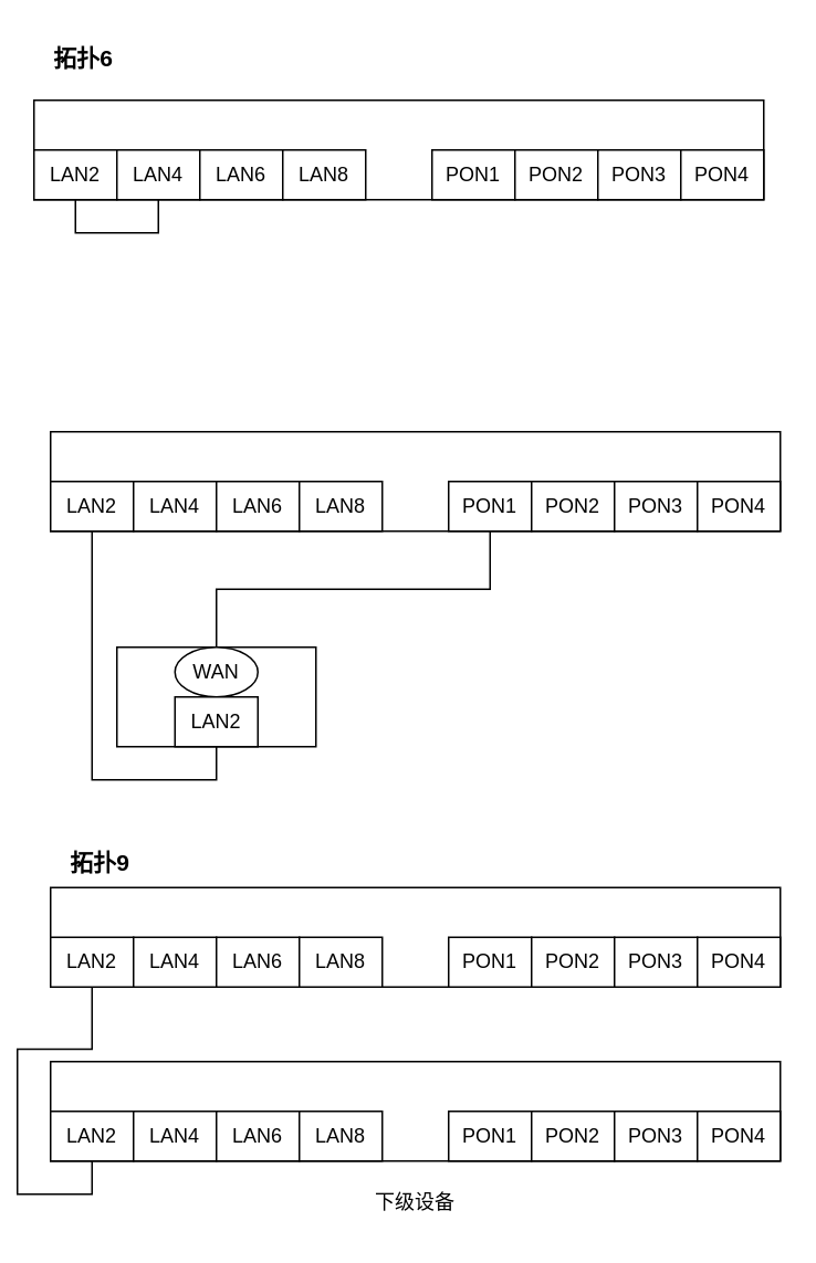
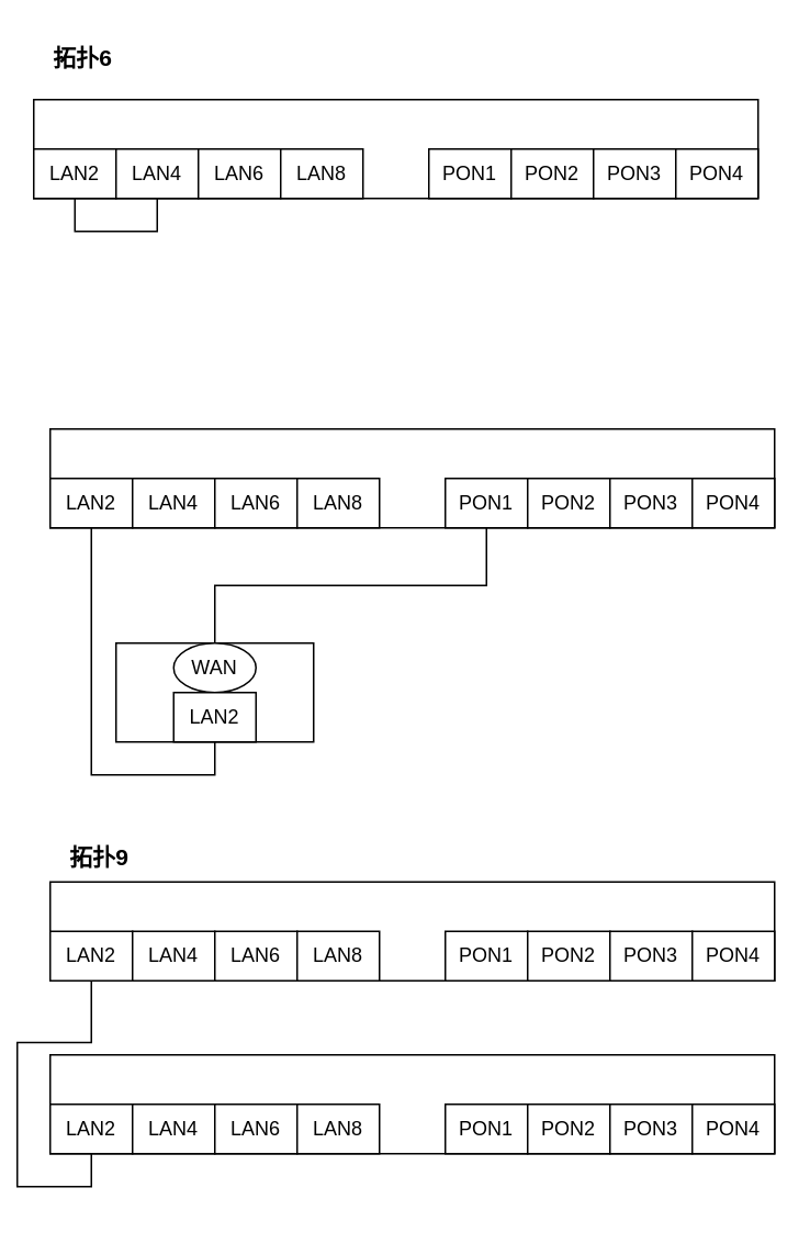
  <mxCell id="0" />
  <mxCell id="1" parent="0" />
  <mxCell id="2" value="" style="rounded=0;whiteSpace=wrap;html=1;" vertex="1" parent="1"><mxGeometry x="20" y="60" width="440" height="60" as="geometry" /></mxCell>
  <mxCell id="3" value="" style="group" vertex="1" connectable="0" parent="1"><mxGeometry x="260" y="90" width="200" height="30" as="geometry" /></mxCell>
  <mxCell id="4" value="PON1" style="rounded=0;whiteSpace=wrap;html=1;" vertex="1" parent="3"><mxGeometry width="50" height="30" as="geometry" /></mxCell>
  <mxCell id="5" value="PON2" style="rounded=0;whiteSpace=wrap;html=1;" vertex="1" parent="3"><mxGeometry x="50" width="50" height="30" as="geometry" /></mxCell>
  <mxCell id="6" value="PON3" style="rounded=0;whiteSpace=wrap;html=1;" vertex="1" parent="3"><mxGeometry x="100" width="50" height="30" as="geometry" /></mxCell>
  <mxCell id="7" value="PON4" style="rounded=0;whiteSpace=wrap;html=1;" vertex="1" parent="3"><mxGeometry x="150" width="50" height="30" as="geometry" /></mxCell>
  <mxCell id="8" value="" style="group" vertex="1" connectable="0" parent="1"><mxGeometry x="20" y="90" width="200" height="30" as="geometry" /></mxCell>
  <mxCell id="9" style="edgeStyle=orthogonalEdgeStyle;rounded=0;orthogonalLoop=1;jettySize=auto;html=1;exitX=0.5;exitY=1;exitDx=0;exitDy=0;entryX=0.5;entryY=1;entryDx=0;entryDy=0;endArrow=none;startFill=0;" edge="1" parent="8" source="10" target="11"><mxGeometry relative="1" as="geometry" /></mxCell>
  <mxCell id="10" value="LAN2" style="rounded=0;whiteSpace=wrap;html=1;" vertex="1" parent="8"><mxGeometry width="50" height="30" as="geometry" /></mxCell>
  <mxCell id="11" value="LAN4" style="rounded=0;whiteSpace=wrap;html=1;" vertex="1" parent="8"><mxGeometry x="50" width="50" height="30" as="geometry" /></mxCell>
  <mxCell id="12" value="LAN6" style="rounded=0;whiteSpace=wrap;html=1;" vertex="1" parent="8"><mxGeometry x="100" width="50" height="30" as="geometry" /></mxCell>
  <mxCell id="13" value="LAN8" style="rounded=0;whiteSpace=wrap;html=1;" vertex="1" parent="8"><mxGeometry x="150" width="50" height="30" as="geometry" /></mxCell>
  <mxCell id="14" value="拓扑6" style="text;html=1;align=center;verticalAlign=middle;whiteSpace=wrap;rounded=0;fontSize=14;fontStyle=1" vertex="1" parent="1"><mxGeometry x="20" y="20" width="60" height="30" as="geometry" /></mxCell>
  <mxCell id="15" value="" style="rounded=0;whiteSpace=wrap;html=1;" vertex="1" parent="1"><mxGeometry x="30" y="260" width="440" height="60" as="geometry" /></mxCell>
  <mxCell id="16" value="" style="group" vertex="1" connectable="0" parent="1"><mxGeometry x="270" y="290" width="200" height="30" as="geometry" /></mxCell>
  <mxCell id="17" value="PON1" style="rounded=0;whiteSpace=wrap;html=1;" vertex="1" parent="16"><mxGeometry width="50" height="30" as="geometry" /></mxCell>
  <mxCell id="18" value="PON2" style="rounded=0;whiteSpace=wrap;html=1;" vertex="1" parent="16"><mxGeometry x="50" width="50" height="30" as="geometry" /></mxCell>
  <mxCell id="19" value="PON3" style="rounded=0;whiteSpace=wrap;html=1;" vertex="1" parent="16"><mxGeometry x="100" width="50" height="30" as="geometry" /></mxCell>
  <mxCell id="20" value="PON4" style="rounded=0;whiteSpace=wrap;html=1;" vertex="1" parent="16"><mxGeometry x="150" width="50" height="30" as="geometry" /></mxCell>
  <mxCell id="21" value="" style="group" vertex="1" connectable="0" parent="1"><mxGeometry x="30" y="290" width="200" height="30" as="geometry" /></mxCell>
  <mxCell id="22" value="LAN2" style="rounded=0;whiteSpace=wrap;html=1;" vertex="1" parent="21"><mxGeometry width="50" height="30" as="geometry" /></mxCell>
  <mxCell id="23" value="LAN4" style="rounded=0;whiteSpace=wrap;html=1;" vertex="1" parent="21"><mxGeometry x="50" width="50" height="30" as="geometry" /></mxCell>
  <mxCell id="24" value="LAN6" style="rounded=0;whiteSpace=wrap;html=1;" vertex="1" parent="21"><mxGeometry x="100" width="50" height="30" as="geometry" /></mxCell>
  <mxCell id="25" value="LAN8" style="rounded=0;whiteSpace=wrap;html=1;" vertex="1" parent="21"><mxGeometry x="150" width="50" height="30" as="geometry" /></mxCell>
  <mxCell id="26" value="" style="rounded=0;whiteSpace=wrap;html=1;" vertex="1" parent="1"><mxGeometry x="70" y="390" width="120" height="60" as="geometry" /></mxCell>
  <mxCell id="27" style="edgeStyle=orthogonalEdgeStyle;rounded=0;orthogonalLoop=1;jettySize=auto;html=1;exitX=0.5;exitY=0;exitDx=0;exitDy=0;entryX=0.5;entryY=1;entryDx=0;entryDy=0;endArrow=none;startFill=0;" edge="1" parent="1" source="28" target="17"><mxGeometry relative="1" as="geometry" /></mxCell>
  <mxCell id="28" value="WAN" style="ellipse;whiteSpace=wrap;html=1;" vertex="1" parent="1"><mxGeometry x="105" y="390" width="50" height="30" as="geometry" /></mxCell>
  <mxCell id="29" style="edgeStyle=orthogonalEdgeStyle;rounded=0;orthogonalLoop=1;jettySize=auto;html=1;exitX=0.5;exitY=1;exitDx=0;exitDy=0;entryX=0.5;entryY=1;entryDx=0;entryDy=0;endArrow=none;startFill=0;" edge="1" parent="1" source="30" target="22"><mxGeometry relative="1" as="geometry" /></mxCell>
  <mxCell id="30" value="LAN2" style="rounded=0;whiteSpace=wrap;html=1;" vertex="1" parent="1"><mxGeometry x="105" y="420" width="50" height="30" as="geometry" /></mxCell>
  <mxCell id="31" value="" style="rounded=0;whiteSpace=wrap;html=1;" vertex="1" parent="1"><mxGeometry x="30" y="535" width="440" height="60" as="geometry" /></mxCell>
  <mxCell id="32" value="" style="group" vertex="1" connectable="0" parent="1"><mxGeometry x="270" y="565" width="200" height="30" as="geometry" /></mxCell>
  <mxCell id="33" value="PON1" style="rounded=0;whiteSpace=wrap;html=1;" vertex="1" parent="32"><mxGeometry width="50" height="30" as="geometry" /></mxCell>
  <mxCell id="34" value="PON2" style="rounded=0;whiteSpace=wrap;html=1;" vertex="1" parent="32"><mxGeometry x="50" width="50" height="30" as="geometry" /></mxCell>
  <mxCell id="35" value="PON3" style="rounded=0;whiteSpace=wrap;html=1;" vertex="1" parent="32"><mxGeometry x="100" width="50" height="30" as="geometry" /></mxCell>
  <mxCell id="36" value="PON4" style="rounded=0;whiteSpace=wrap;html=1;" vertex="1" parent="32"><mxGeometry x="150" width="50" height="30" as="geometry" /></mxCell>
  <mxCell id="37" value="" style="group" vertex="1" connectable="0" parent="1"><mxGeometry x="30" y="565" width="200" height="30" as="geometry" /></mxCell>
  <mxCell id="38" value="LAN2" style="rounded=0;whiteSpace=wrap;html=1;" vertex="1" parent="37"><mxGeometry width="50" height="30" as="geometry" /></mxCell>
  <mxCell id="39" value="LAN4" style="rounded=0;whiteSpace=wrap;html=1;" vertex="1" parent="37"><mxGeometry x="50" width="50" height="30" as="geometry" /></mxCell>
  <mxCell id="40" value="LAN6" style="rounded=0;whiteSpace=wrap;html=1;" vertex="1" parent="37"><mxGeometry x="100" width="50" height="30" as="geometry" /></mxCell>
  <mxCell id="41" value="LAN8" style="rounded=0;whiteSpace=wrap;html=1;" vertex="1" parent="37"><mxGeometry x="150" width="50" height="30" as="geometry" /></mxCell>
  <mxCell id="42" value="拓扑9" style="text;html=1;align=center;verticalAlign=middle;whiteSpace=wrap;rounded=0;fontSize=14;fontStyle=1" vertex="1" parent="1"><mxGeometry x="30" y="505" width="60" height="30" as="geometry" /></mxCell>
  <mxCell id="43" value="" style="rounded=0;whiteSpace=wrap;html=1;" vertex="1" parent="1"><mxGeometry x="30" y="640" width="440" height="60" as="geometry" /></mxCell>
  <mxCell id="44" value="" style="group" vertex="1" connectable="0" parent="1"><mxGeometry x="270" y="670" width="200" height="30" as="geometry" /></mxCell>
  <mxCell id="45" value="PON1" style="rounded=0;whiteSpace=wrap;html=1;" vertex="1" parent="44"><mxGeometry width="50" height="30" as="geometry" /></mxCell>
  <mxCell id="46" value="PON2" style="rounded=0;whiteSpace=wrap;html=1;" vertex="1" parent="44"><mxGeometry x="50" width="50" height="30" as="geometry" /></mxCell>
  <mxCell id="47" value="PON3" style="rounded=0;whiteSpace=wrap;html=1;" vertex="1" parent="44"><mxGeometry x="100" width="50" height="30" as="geometry" /></mxCell>
  <mxCell id="48" value="PON4" style="rounded=0;whiteSpace=wrap;html=1;" vertex="1" parent="44"><mxGeometry x="150" width="50" height="30" as="geometry" /></mxCell>
  <mxCell id="49" value="" style="group" vertex="1" connectable="0" parent="1"><mxGeometry x="30" y="670" width="200" height="30" as="geometry" /></mxCell>
  <mxCell id="50" value="LAN2" style="rounded=0;whiteSpace=wrap;html=1;" vertex="1" parent="49"><mxGeometry width="50" height="30" as="geometry" /></mxCell>
  <mxCell id="51" value="LAN4" style="rounded=0;whiteSpace=wrap;html=1;" vertex="1" parent="49"><mxGeometry x="50" width="50" height="30" as="geometry" /></mxCell>
  <mxCell id="52" value="LAN6" style="rounded=0;whiteSpace=wrap;html=1;" vertex="1" parent="49"><mxGeometry x="100" width="50" height="30" as="geometry" /></mxCell>
  <mxCell id="53" value="LAN8" style="rounded=0;whiteSpace=wrap;html=1;" vertex="1" parent="49"><mxGeometry x="150" width="50" height="30" as="geometry" /></mxCell>
- <mxCell id="54" value="下级设备" style="text;html=1;align=center;verticalAlign=middle;whiteSpace=wrap;rounded=0;" vertex="1" parent="1"><mxGeometry x="220" y="710" width="60" height="30" as="geometry" /></mxCell>
  <mxCell id="55" style="edgeStyle=orthogonalEdgeStyle;rounded=0;orthogonalLoop=1;jettySize=auto;html=1;exitX=0.5;exitY=1;exitDx=0;exitDy=0;entryX=0.5;entryY=1;entryDx=0;entryDy=0;endArrow=none;startFill=0;" edge="1" parent="1" source="38" target="50"><mxGeometry relative="1" as="geometry" /></mxCell>
